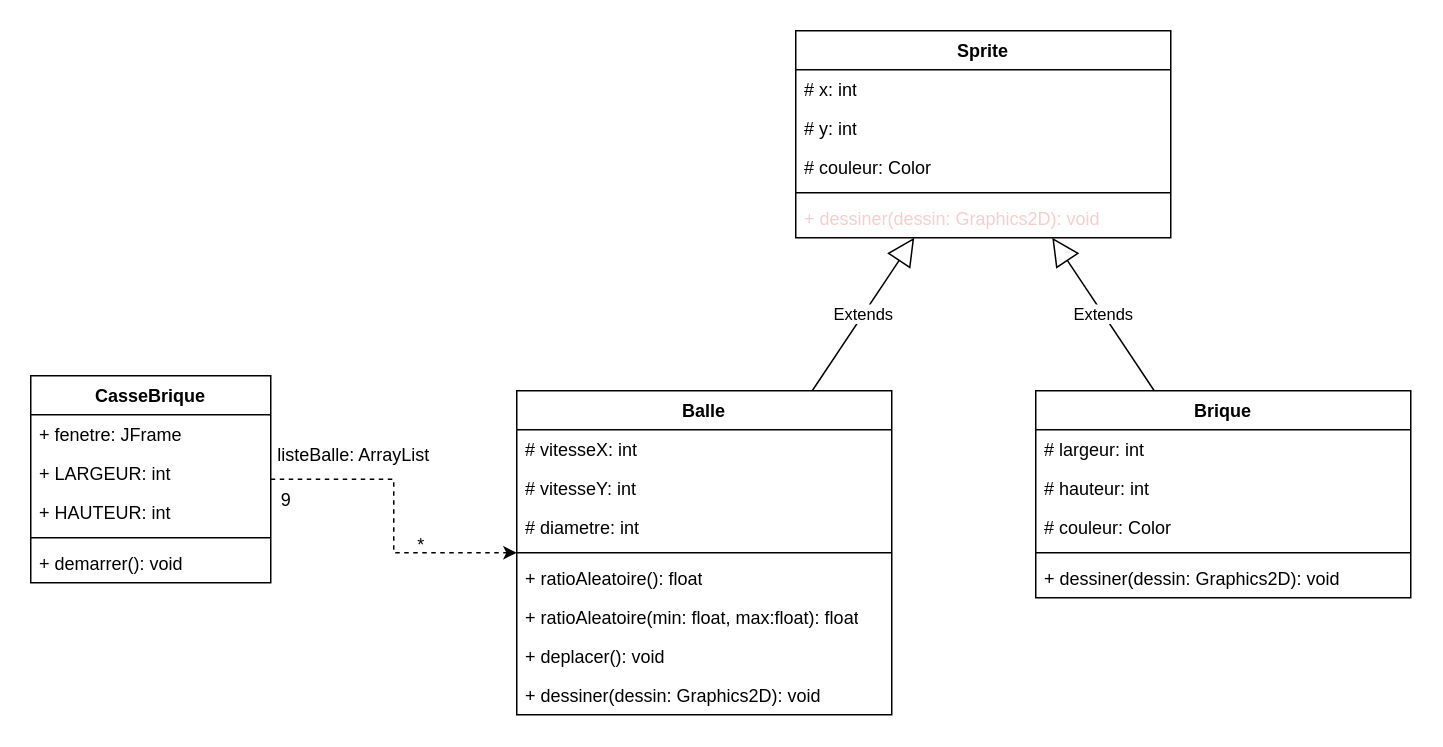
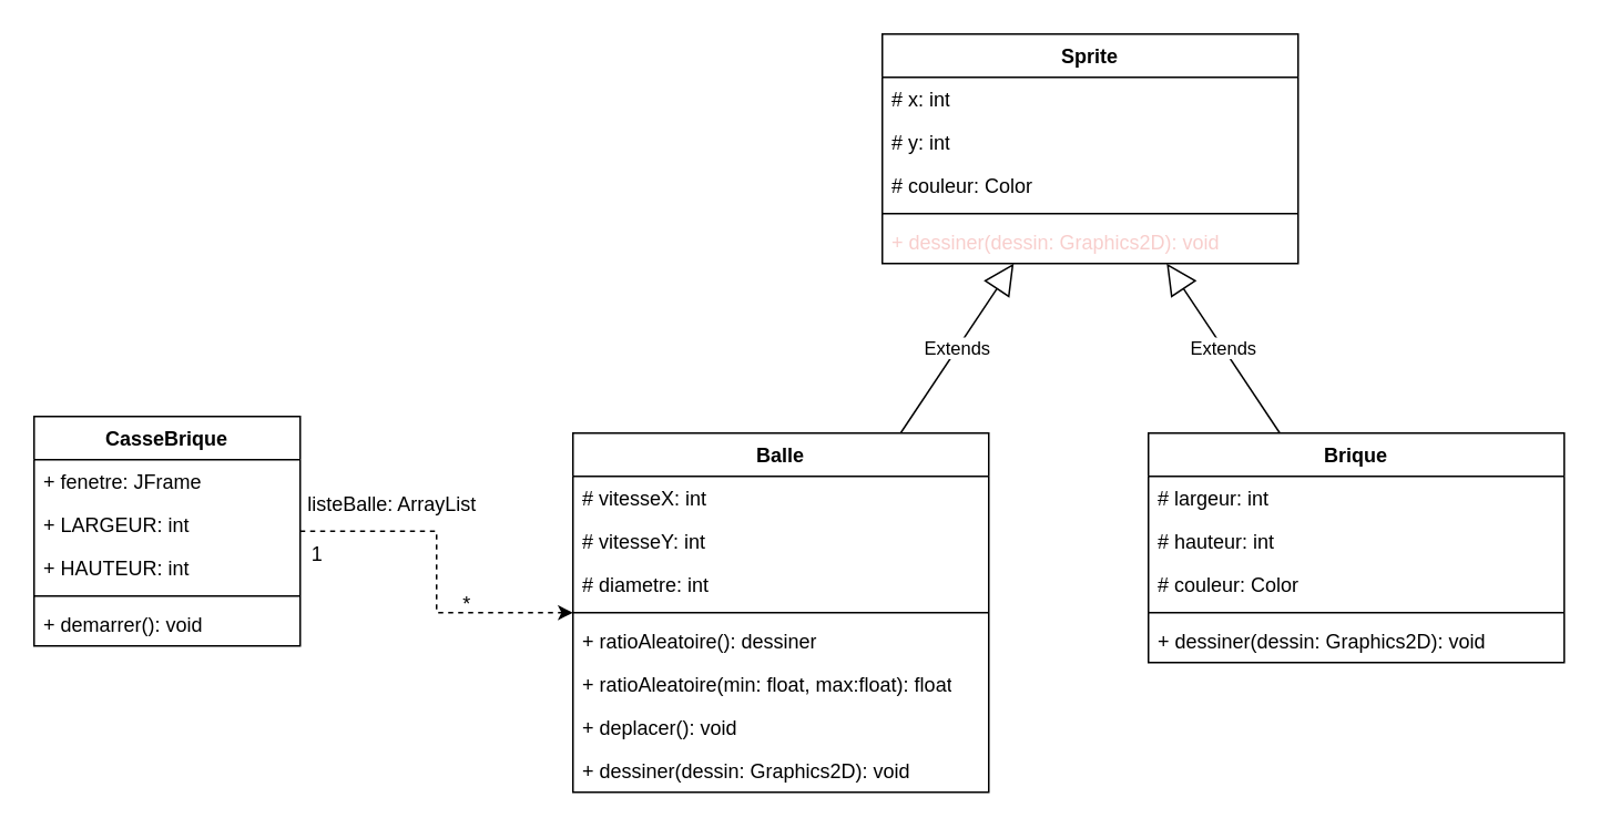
  <mxCell id="0" />
  <mxCell id="1" parent="0" />
  <mxCell id="2" style="edgeStyle=orthogonalEdgeStyle;rounded=0;orthogonalLoop=1;jettySize=auto;html=1;dashed=1;" edge="1" parent="1" source="3" target="9"><mxGeometry relative="1" as="geometry" /></mxCell>
  <mxCell id="3" value="CasseBrique" style="swimlane;fontStyle=1;align=center;verticalAlign=top;childLayout=stackLayout;horizontal=1;startSize=26;horizontalStack=0;resizeParent=1;resizeParentMax=0;resizeLast=0;collapsible=1;marginBottom=0;whiteSpace=wrap;html=1;" parent="1" vertex="1"><mxGeometry x="20" y="250" width="160" height="138" as="geometry" /></mxCell>
  <mxCell id="4" value="+ fenetre: JFrame" style="text;strokeColor=none;fillColor=none;align=left;verticalAlign=top;spacingLeft=4;spacingRight=4;overflow=hidden;rotatable=0;points=[[0,0.5],[1,0.5]];portConstraint=eastwest;whiteSpace=wrap;html=1;" parent="3" vertex="1"><mxGeometry y="26" width="160" height="26" as="geometry" /></mxCell>
  <mxCell id="5" value="+ LARGEUR: int" style="text;strokeColor=none;fillColor=none;align=left;verticalAlign=top;spacingLeft=4;spacingRight=4;overflow=hidden;rotatable=0;points=[[0,0.5],[1,0.5]];portConstraint=eastwest;whiteSpace=wrap;html=1;" vertex="1" parent="3"><mxGeometry y="52" width="160" height="26" as="geometry" /></mxCell>
  <mxCell id="6" value="+ HAUTEUR: int" style="text;strokeColor=none;fillColor=none;align=left;verticalAlign=top;spacingLeft=4;spacingRight=4;overflow=hidden;rotatable=0;points=[[0,0.5],[1,0.5]];portConstraint=eastwest;whiteSpace=wrap;html=1;" vertex="1" parent="3"><mxGeometry y="78" width="160" height="26" as="geometry" /></mxCell>
  <mxCell id="7" value="" style="line;strokeWidth=1;fillColor=none;align=left;verticalAlign=middle;spacingTop=-1;spacingLeft=3;spacingRight=3;rotatable=0;labelPosition=right;points=[];portConstraint=eastwest;strokeColor=inherit;" parent="3" vertex="1"><mxGeometry y="104" width="160" height="8" as="geometry" /></mxCell>
  <mxCell id="8" value="+ demarrer(): void" style="text;strokeColor=none;fillColor=none;align=left;verticalAlign=top;spacingLeft=4;spacingRight=4;overflow=hidden;rotatable=0;points=[[0,0.5],[1,0.5]];portConstraint=eastwest;whiteSpace=wrap;html=1;" parent="3" vertex="1"><mxGeometry y="112" width="160" height="26" as="geometry" /></mxCell>
  <mxCell id="9" value="Balle" style="swimlane;fontStyle=1;align=center;verticalAlign=top;childLayout=stackLayout;horizontal=1;startSize=26;horizontalStack=0;resizeParent=1;resizeParentMax=0;resizeLast=0;collapsible=1;marginBottom=0;whiteSpace=wrap;html=1;" vertex="1" parent="1"><mxGeometry x="344" y="260" width="250" height="216" as="geometry" /></mxCell>
  <mxCell id="10" value="# vitesseX: int" style="text;strokeColor=none;fillColor=none;align=left;verticalAlign=top;spacingLeft=4;spacingRight=4;overflow=hidden;rotatable=0;points=[[0,0.5],[1,0.5]];portConstraint=eastwest;whiteSpace=wrap;html=1;" vertex="1" parent="9"><mxGeometry y="26" width="250" height="26" as="geometry" /></mxCell>
  <mxCell id="11" value="# vitesseY: int" style="text;strokeColor=none;fillColor=none;align=left;verticalAlign=top;spacingLeft=4;spacingRight=4;overflow=hidden;rotatable=0;points=[[0,0.5],[1,0.5]];portConstraint=eastwest;whiteSpace=wrap;html=1;" vertex="1" parent="9"><mxGeometry y="52" width="250" height="26" as="geometry" /></mxCell>
  <mxCell id="12" value="# diametre: int" style="text;strokeColor=none;fillColor=none;align=left;verticalAlign=top;spacingLeft=4;spacingRight=4;overflow=hidden;rotatable=0;points=[[0,0.5],[1,0.5]];portConstraint=eastwest;whiteSpace=wrap;html=1;" vertex="1" parent="9"><mxGeometry y="78" width="250" height="26" as="geometry" /></mxCell>
  <mxCell id="13" value="" style="line;strokeWidth=1;fillColor=none;align=left;verticalAlign=middle;spacingTop=-1;spacingLeft=3;spacingRight=3;rotatable=0;labelPosition=right;points=[];portConstraint=eastwest;strokeColor=inherit;" vertex="1" parent="9"><mxGeometry y="104" width="250" height="8" as="geometry" /></mxCell>
- <mxCell id="14" value="+ ratioAleatoire(): float" style="text;strokeColor=none;fillColor=none;align=left;verticalAlign=top;spacingLeft=4;spacingRight=4;overflow=hidden;rotatable=0;points=[[0,0.5],[1,0.5]];portConstraint=eastwest;whiteSpace=wrap;html=1;" vertex="1" parent="9"><mxGeometry y="112" width="250" height="26" as="geometry" /></mxCell>
+ <mxCell id="14" value="+ ratioAleatoire(): dessiner" style="text;strokeColor=none;fillColor=none;align=left;verticalAlign=top;spacingLeft=4;spacingRight=4;overflow=hidden;rotatable=0;points=[[0,0.5],[1,0.5]];portConstraint=eastwest;whiteSpace=wrap;html=1;" vertex="1" parent="9"><mxGeometry y="112" width="250" height="26" as="geometry" /></mxCell>
  <mxCell id="15" value="+ ratioAleatoire(min: float, max:float): float" style="text;strokeColor=none;fillColor=none;align=left;verticalAlign=top;spacingLeft=4;spacingRight=4;overflow=hidden;rotatable=0;points=[[0,0.5],[1,0.5]];portConstraint=eastwest;whiteSpace=wrap;html=1;" vertex="1" parent="9"><mxGeometry y="138" width="250" height="26" as="geometry" /></mxCell>
  <mxCell id="16" value="+ deplacer(): void" style="text;strokeColor=none;fillColor=none;align=left;verticalAlign=top;spacingLeft=4;spacingRight=4;overflow=hidden;rotatable=0;points=[[0,0.5],[1,0.5]];portConstraint=eastwest;whiteSpace=wrap;html=1;" vertex="1" parent="9"><mxGeometry y="164" width="250" height="26" as="geometry" /></mxCell>
  <mxCell id="17" value="+ dessiner(dessin: Graphics2D): void" style="text;strokeColor=none;fillColor=none;align=left;verticalAlign=top;spacingLeft=4;spacingRight=4;overflow=hidden;rotatable=0;points=[[0,0.5],[1,0.5]];portConstraint=eastwest;whiteSpace=wrap;html=1;" vertex="1" parent="9"><mxGeometry y="190" width="250" height="26" as="geometry" /></mxCell>
  <mxCell id="18" value="Brique" style="swimlane;fontStyle=1;align=center;verticalAlign=top;childLayout=stackLayout;horizontal=1;startSize=26;horizontalStack=0;resizeParent=1;resizeParentMax=0;resizeLast=0;collapsible=1;marginBottom=0;whiteSpace=wrap;html=1;" vertex="1" parent="1"><mxGeometry x="690" y="260" width="250" height="138" as="geometry" /></mxCell>
  <mxCell id="19" value="# largeur: int" style="text;strokeColor=none;fillColor=none;align=left;verticalAlign=top;spacingLeft=4;spacingRight=4;overflow=hidden;rotatable=0;points=[[0,0.5],[1,0.5]];portConstraint=eastwest;whiteSpace=wrap;html=1;" vertex="1" parent="18"><mxGeometry y="26" width="250" height="26" as="geometry" /></mxCell>
  <mxCell id="20" value="# hauteur: int" style="text;strokeColor=none;fillColor=none;align=left;verticalAlign=top;spacingLeft=4;spacingRight=4;overflow=hidden;rotatable=0;points=[[0,0.5],[1,0.5]];portConstraint=eastwest;whiteSpace=wrap;html=1;" vertex="1" parent="18"><mxGeometry y="52" width="250" height="26" as="geometry" /></mxCell>
  <mxCell id="21" value="# couleur: Color" style="text;strokeColor=none;fillColor=none;align=left;verticalAlign=top;spacingLeft=4;spacingRight=4;overflow=hidden;rotatable=0;points=[[0,0.5],[1,0.5]];portConstraint=eastwest;whiteSpace=wrap;html=1;" vertex="1" parent="18"><mxGeometry y="78" width="250" height="26" as="geometry" /></mxCell>
  <mxCell id="22" value="" style="line;strokeWidth=1;fillColor=none;align=left;verticalAlign=middle;spacingTop=-1;spacingLeft=3;spacingRight=3;rotatable=0;labelPosition=right;points=[];portConstraint=eastwest;strokeColor=inherit;" vertex="1" parent="18"><mxGeometry y="104" width="250" height="8" as="geometry" /></mxCell>
  <mxCell id="23" value="+ dessiner(dessin: Graphics2D): void" style="text;strokeColor=none;fillColor=none;align=left;verticalAlign=top;spacingLeft=4;spacingRight=4;overflow=hidden;rotatable=0;points=[[0,0.5],[1,0.5]];portConstraint=eastwest;whiteSpace=wrap;html=1;" vertex="1" parent="18"><mxGeometry y="112" width="250" height="26" as="geometry" /></mxCell>
  <mxCell id="24" value="*" style="text;html=1;align=center;verticalAlign=middle;resizable=0;points=[];autosize=1;strokeColor=none;fillColor=none;" vertex="1" parent="1"><mxGeometry x="265" y="348" width="30" height="30" as="geometry" /></mxCell>
- <mxCell id="25" value="9" style="text;html=1;align=center;verticalAlign=middle;resizable=0;points=[];autosize=1;strokeColor=none;fillColor=none;" vertex="1" parent="1"><mxGeometry x="175" y="318" width="30" height="30" as="geometry" /></mxCell>
+ <mxCell id="25" value="1" style="text;html=1;align=center;verticalAlign=middle;resizable=0;points=[];autosize=1;strokeColor=none;fillColor=none;" vertex="1" parent="1"><mxGeometry x="175" y="318" width="30" height="30" as="geometry" /></mxCell>
  <mxCell id="26" value="listeBalle: ArrayList" style="text;html=1;align=center;verticalAlign=middle;resizable=0;points=[];autosize=1;strokeColor=none;fillColor=none;" vertex="1" parent="1"><mxGeometry x="175" y="288" width="120" height="30" as="geometry" /></mxCell>
  <mxCell id="27" value="Sprite" style="swimlane;fontStyle=1;align=center;verticalAlign=top;childLayout=stackLayout;horizontal=1;startSize=26;horizontalStack=0;resizeParent=1;resizeParentMax=0;resizeLast=0;collapsible=1;marginBottom=0;whiteSpace=wrap;html=1;" vertex="1" parent="1"><mxGeometry x="530" y="20" width="250" height="138" as="geometry" /></mxCell>
  <mxCell id="28" value="# x: int" style="text;strokeColor=none;fillColor=none;align=left;verticalAlign=top;spacingLeft=4;spacingRight=4;overflow=hidden;rotatable=0;points=[[0,0.5],[1,0.5]];portConstraint=eastwest;whiteSpace=wrap;html=1;" vertex="1" parent="27"><mxGeometry y="26" width="250" height="26" as="geometry" /></mxCell>
  <mxCell id="29" value="# y: int" style="text;strokeColor=none;fillColor=none;align=left;verticalAlign=top;spacingLeft=4;spacingRight=4;overflow=hidden;rotatable=0;points=[[0,0.5],[1,0.5]];portConstraint=eastwest;whiteSpace=wrap;html=1;" vertex="1" parent="27"><mxGeometry y="52" width="250" height="26" as="geometry" /></mxCell>
  <mxCell id="30" value="# couleur: Color" style="text;strokeColor=none;fillColor=none;align=left;verticalAlign=top;spacingLeft=4;spacingRight=4;overflow=hidden;rotatable=0;points=[[0,0.5],[1,0.5]];portConstraint=eastwest;whiteSpace=wrap;html=1;" vertex="1" parent="27"><mxGeometry y="78" width="250" height="26" as="geometry" /></mxCell>
  <mxCell id="31" value="" style="line;strokeWidth=1;fillColor=none;align=left;verticalAlign=middle;spacingTop=-1;spacingLeft=3;spacingRight=3;rotatable=0;labelPosition=right;points=[];portConstraint=eastwest;strokeColor=inherit;" vertex="1" parent="27"><mxGeometry y="104" width="250" height="8" as="geometry" /></mxCell>
  <mxCell id="32" value="&lt;font color=&quot;#f8cecc&quot;&gt;+ dessiner(dessin: Graphics2D): void&lt;/font&gt;" style="text;strokeColor=none;fillColor=none;align=left;verticalAlign=top;spacingLeft=4;spacingRight=4;overflow=hidden;rotatable=0;points=[[0,0.5],[1,0.5]];portConstraint=eastwest;whiteSpace=wrap;html=1;" vertex="1" parent="27"><mxGeometry y="112" width="250" height="26" as="geometry" /></mxCell>
  <mxCell id="33" value="Extends" style="endArrow=block;endSize=16;endFill=0;html=1;rounded=0;" edge="1" parent="1" source="9" target="27"><mxGeometry width="160" relative="1" as="geometry"><mxPoint x="480" y="200" as="sourcePoint" /><mxPoint x="640" y="200" as="targetPoint" /></mxGeometry></mxCell>
  <mxCell id="34" value="Extends" style="endArrow=block;endSize=16;endFill=0;html=1;rounded=0;" edge="1" parent="1" source="18" target="27"><mxGeometry width="160" relative="1" as="geometry"><mxPoint x="490" y="210" as="sourcePoint" /><mxPoint x="650" y="210" as="targetPoint" /></mxGeometry></mxCell>
